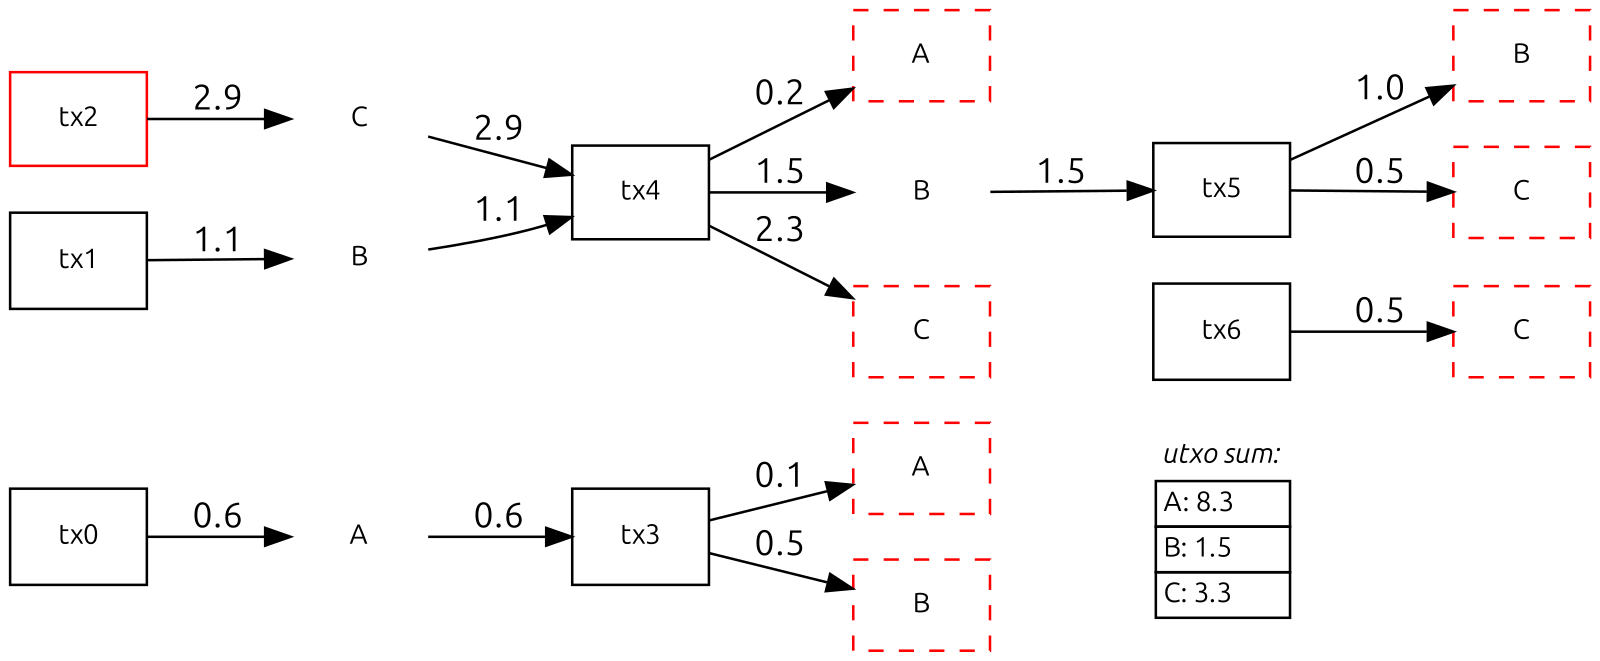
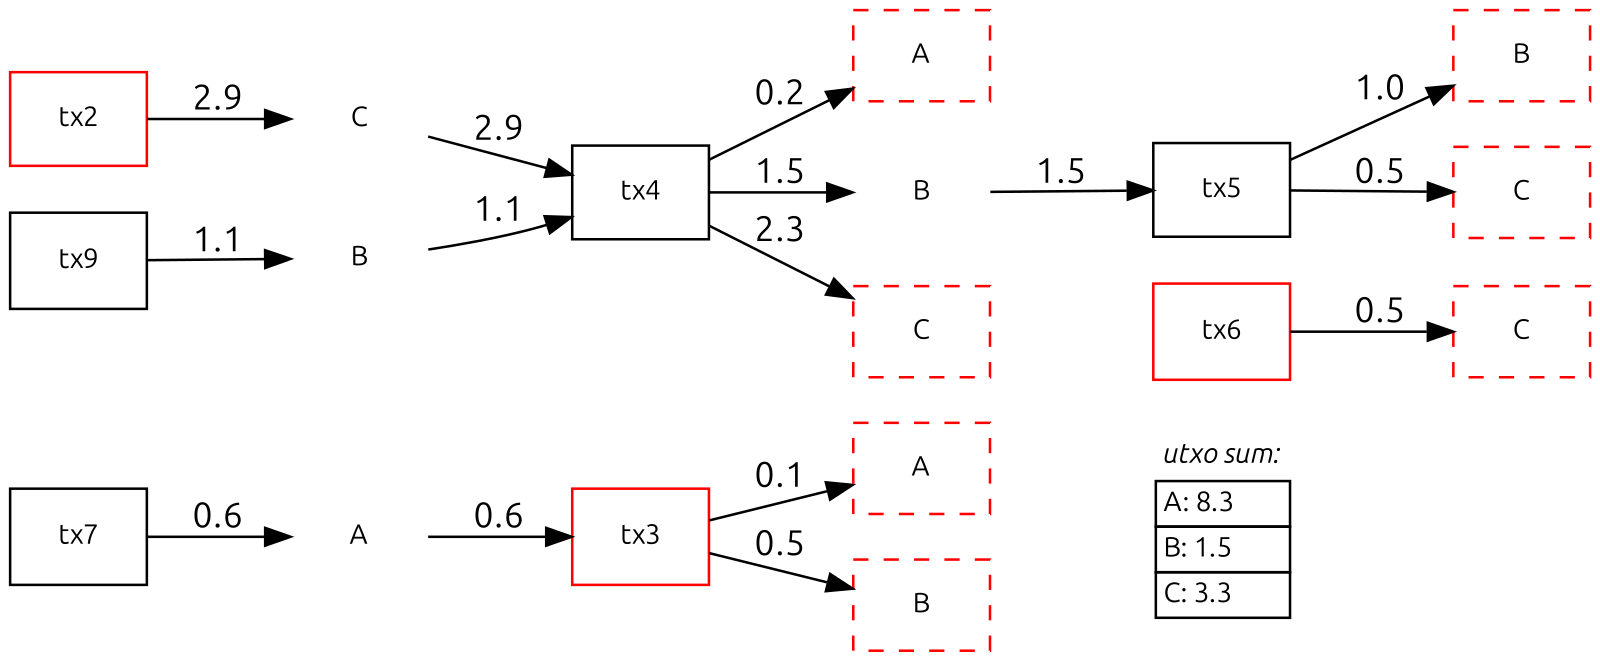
  digraph {
    fontname=Ubuntu
    rankdir=LR
    node [fontname=Ubuntu fontsize=11 shape=record]
    edge [fontname=Ubuntu]
    n1 [label=A shape=none]
-   tx3
-   tx0
+   tx3 [color=red]
+   tx0 [label=tx7]
    n4 [color=red label=A shape=box style=dashed]
    n5 [color=red label=B shape=box style=dashed]
    n6 [label=B shape=none]
    tx4
-   tx1
+   tx1 [label=tx9]
    n9 [color=red label=A shape=box style=dashed]
    n10 [label=B shape=none]
    n11 [color=red label=C shape=box style=dashed]
    n12 [label=C shape=none]
    tx2 [color=red]
    tx5
-   tx6
+   tx6 [color=red]
    n16 [label=<<table border="0" cellspacing="0">                     <tr><td align="center" port="port1" border="1" color="white"><i>utxo sum:</i></td></tr>                     <tr><td align="left" port="port2" border="1">A: 8.3</td></tr>                     <tr><td align="left" port="port3" border="1">B: 1.5</td></tr>                     <tr><td align="left" port="port4" border="1">C: 3.3</td></tr>                 </table>> shape=none]
    n17 [color=red label=B shape=box style=dashed]
    n18 [color=red label=C shape=box style=dashed]
    n19 [color=red label=C shape=box style=dashed]
    n1 -> tx3 [label=0.6]
    tx3 -> n4 [label=0.1]
    tx3 -> n5 [label=0.5]
    tx0 -> n1 [label=0.6]
    n6 -> tx4 [label=1.1]
    tx4 -> n9 [label=0.2]
    tx4 -> n10 [label=1.5]
    tx4 -> n11 [label=2.3]
    tx1 -> n6 [label=1.1]
    n10 -> tx5 [label=1.5]
    n11 -> tx6 [style=invis]
    n11 -> n16 [headport=port1 style=invis]
    n12 -> tx4 [label=2.9]
    tx2 -> n12 [label=2.9]
    tx5 -> n17 [label=1.0]
    tx5 -> n18 [label=0.5]
    tx6 -> n19 [label=0.5]
  }
